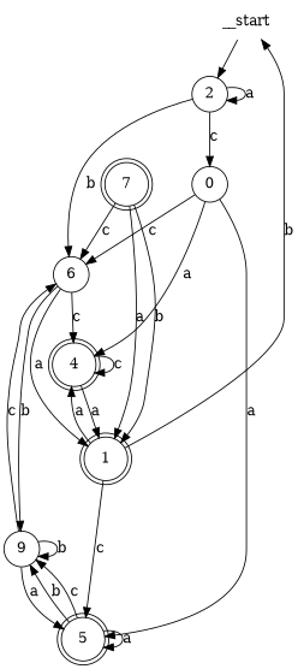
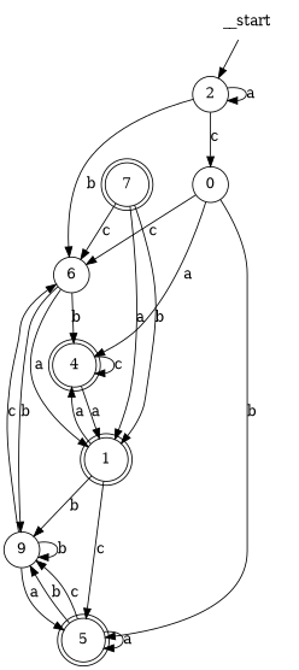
  digraph {
    node [shape=circle]
    __start [shape=none]
    n2 [label=2]
    n3 [label=0]
    n4 [label=6]
    n5 [label=4 shape=doublecircle]
    n6 [label=5 shape=doublecircle]
    n7 [label=1 shape=doublecircle]
    n8 [label=9]
    n9 [label=7 shape=doublecircle]
    __start -> n2
    n2 -> n2 [label=a]
    n2 -> n3 [label=c]
    n2 -> n4 [label=b]
    n3 -> n4 [label=c]
    n3 -> n5 [label=a]
-   n3 -> n6 [label=a]
-   n4 -> n5 [label=c]
+   n3 -> n6 [label=b]
+   n4 -> n5 [label=b]
    n4 -> n7 [label=a]
    n4 -> n8 [label=b]
    n5 -> n5 [label=c]
    n5 -> n7 [label=a]
    n6 -> n6 [label=a]
    n6 -> n8 [label=b]
    n6 -> n8 [label=c]
    n7 -> n5 [label=a]
    n7 -> n6 [label=c]
-   n7 -> __start [label=b]
+   n7 -> n8 [label=b]
    n8 -> n4 [label=c]
    n8 -> n6 [label=a]
    n8 -> n8 [label=b]
    n9 -> n4 [label=c]
    n9 -> n7 [label=a]
    n9 -> n7 [label=b]
  }
